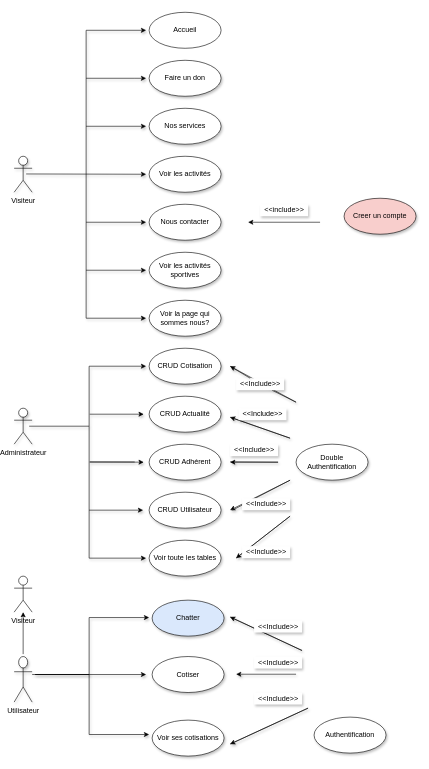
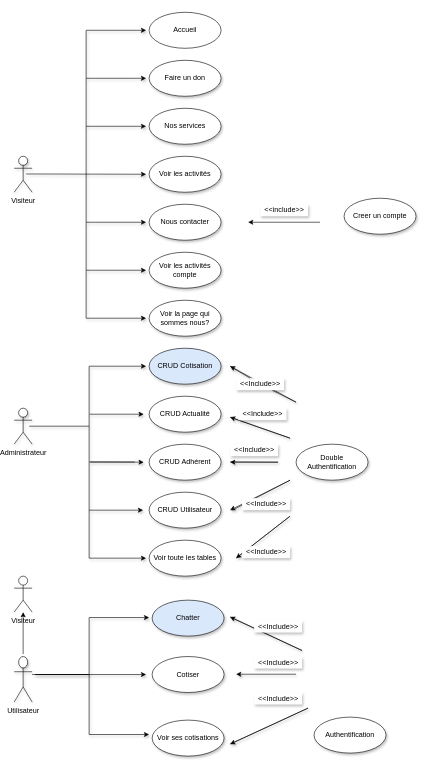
  <mxCell id="0" />
  <mxCell id="1" parent="0" />
  <mxCell id="2" value="&lt;span&gt;Accueil&lt;/span&gt;" style="ellipse;whiteSpace=wrap;html=1;fillColor=#FFFFFF;" parent="1" vertex="1"><mxGeometry x="245" y="20" width="120" height="60" as="geometry" /></mxCell>
  <mxCell id="3" style="edgeStyle=orthogonalEdgeStyle;rounded=0;orthogonalLoop=1;jettySize=auto;html=1;fillColor=#FFFFFF;shadow=1;" parent="1" edge="1"><mxGeometry relative="1" as="geometry"><mxPoint x="45" y="710" as="sourcePoint" /><mxPoint x="240" y="610" as="targetPoint" /><Array as="points"><mxPoint x="145" y="710" /><mxPoint x="145" y="610" /></Array></mxGeometry></mxCell>
  <mxCell id="4" style="edgeStyle=orthogonalEdgeStyle;rounded=0;orthogonalLoop=1;jettySize=auto;html=1;fillColor=#FFFFFF;shadow=1;" parent="1" edge="1"><mxGeometry relative="1" as="geometry"><mxPoint x="146" y="690" as="sourcePoint" /><mxPoint x="236" y="690" as="targetPoint" /><Array as="points"><mxPoint x="236" y="689.88" /></Array></mxGeometry></mxCell>
  <mxCell id="5" style="edgeStyle=orthogonalEdgeStyle;rounded=0;orthogonalLoop=1;jettySize=auto;html=1;fillColor=#FFFFFF;shadow=1;" parent="1" edge="1"><mxGeometry relative="1" as="geometry"><mxPoint x="220.97" y="769.66" as="sourcePoint" /><mxPoint x="236" y="770" as="targetPoint" /><Array as="points"><mxPoint x="145.97" y="769.66" /><mxPoint x="350.97" y="769.66" /></Array></mxGeometry></mxCell>
  <mxCell id="6" style="edgeStyle=orthogonalEdgeStyle;rounded=0;orthogonalLoop=1;jettySize=auto;html=1;entryX=0;entryY=0.5;entryDx=0;entryDy=0;fillColor=#FFFFFF;shadow=1;" parent="1" edge="1"><mxGeometry relative="1" as="geometry"><mxPoint x="145" y="710" as="sourcePoint" /><mxPoint x="240" y="930" as="targetPoint" /><Array as="points"><mxPoint x="145" y="930" /></Array></mxGeometry></mxCell>
  <mxCell id="7" value="&lt;font style=&quot;vertical-align: inherit&quot;&gt;&lt;font style=&quot;vertical-align: inherit&quot;&gt;Administrateur&lt;/font&gt;&lt;/font&gt;" style="shape=umlActor;verticalLabelPosition=bottom;verticalAlign=top;html=1;outlineConnect=0;fillColor=#FFFFFF;shadow=1;" parent="1" vertex="1"><mxGeometry x="20" y="680" width="30" height="60" as="geometry" /></mxCell>
  <mxCell id="8" style="edgeStyle=orthogonalEdgeStyle;rounded=0;orthogonalLoop=1;jettySize=auto;html=1;entryX=0;entryY=0.5;entryDx=0;entryDy=0;fillColor=#FFFFFF;shadow=1;" parent="1" edge="1"><mxGeometry relative="1" as="geometry"><mxPoint x="55" y="1124" as="sourcePoint" /><mxPoint x="245" y="1029" as="targetPoint" /><Array as="points"><mxPoint x="145" y="1124" /><mxPoint x="145" y="1029" /></Array></mxGeometry></mxCell>
  <mxCell id="9" style="edgeStyle=orthogonalEdgeStyle;rounded=0;orthogonalLoop=1;jettySize=auto;html=1;fillColor=#FFFFFF;shadow=1;" parent="1" source="11" edge="1"><mxGeometry relative="1" as="geometry"><mxPoint x="240" y="1124" as="targetPoint" /><Array as="points"><mxPoint x="90" y="1124" /><mxPoint x="90" y="1124" /></Array></mxGeometry></mxCell>
  <mxCell id="10" style="edgeStyle=orthogonalEdgeStyle;rounded=0;orthogonalLoop=1;jettySize=auto;html=1;entryX=0;entryY=0.5;entryDx=0;entryDy=0;fillColor=#FFFFFF;shadow=1;" parent="1" edge="1"><mxGeometry relative="1" as="geometry"><mxPoint x="55" y="1124" as="sourcePoint" /><mxPoint x="245" y="1224" as="targetPoint" /><Array as="points"><mxPoint x="145" y="1124" /><mxPoint x="145" y="1224" /></Array></mxGeometry></mxCell>
  <mxCell id="11" value="&lt;font style=&quot;vertical-align: inherit&quot;&gt;&lt;font style=&quot;vertical-align: inherit&quot;&gt;Utilisateur&lt;/font&gt;&lt;/font&gt;" style="shape=umlActor;verticalLabelPosition=bottom;verticalAlign=top;html=1;outlineConnect=0;fillColor=#FFFFFF;shadow=1;" parent="1" vertex="1"><mxGeometry x="20" y="1094" width="30" height="76" as="geometry" /></mxCell>
  <mxCell id="12" value="" style="endArrow=classic;html=1;rounded=0;fillColor=#FFFFFF;shadow=1;" parent="1" edge="1"><mxGeometry width="50" height="50" relative="1" as="geometry"><mxPoint x="380" y="1028" as="sourcePoint" /><mxPoint x="380" y="1028" as="targetPoint" /><Array as="points"><mxPoint x="500" y="1084" /></Array></mxGeometry></mxCell>
  <mxCell id="13" value="" style="endArrow=classic;html=1;rounded=0;fillColor=#FFFFFF;shadow=1;" parent="1" edge="1"><mxGeometry width="50" height="50" relative="1" as="geometry"><mxPoint x="380" y="1240" as="sourcePoint" /><mxPoint x="380" y="1240" as="targetPoint" /><Array as="points"><mxPoint x="510" y="1180" /></Array></mxGeometry></mxCell>
  <mxCell id="14" value="" style="endArrow=classic;html=1;rounded=0;fillColor=#FFFFFF;shadow=1;" parent="1" edge="1"><mxGeometry width="50" height="50" relative="1" as="geometry"><mxPoint x="490" y="1123.5" as="sourcePoint" /><mxPoint x="390" y="1123.5" as="targetPoint" /></mxGeometry></mxCell>
  <mxCell id="15" value="&amp;lt;&amp;lt;Include&amp;gt;&amp;gt;" style="text;html=1;align=center;verticalAlign=middle;resizable=0;points=[];autosize=1;strokeColor=none;fillColor=#FFFFFF;shadow=1;" parent="1" vertex="1"><mxGeometry x="420" y="1034" width="80" height="20" as="geometry" /></mxCell>
  <mxCell id="16" value="&amp;lt;&amp;lt;Include&amp;gt;&amp;gt;" style="text;html=1;align=center;verticalAlign=middle;resizable=0;points=[];autosize=1;strokeColor=none;fillColor=#FFFFFF;shadow=1;" parent="1" vertex="1"><mxGeometry x="420" y="1094" width="80" height="20" as="geometry" /></mxCell>
  <mxCell id="17" value="&amp;lt;&amp;lt;Include&amp;gt;&amp;gt;" style="text;html=1;align=center;verticalAlign=middle;resizable=0;points=[];autosize=1;strokeColor=none;fillColor=#FFFFFF;shadow=1;" parent="1" vertex="1"><mxGeometry x="420" y="1154" width="80" height="20" as="geometry" /></mxCell>
- <mxCell id="18" value="&lt;span&gt;CRUD Cotisation&lt;/span&gt;" style="ellipse;whiteSpace=wrap;html=1;fillColor=#FFFFFF;shadow=1;" parent="1" vertex="1"><mxGeometry x="245" y="580" width="120" height="60" as="geometry" /></mxCell>
+ <mxCell id="18" value="&lt;span&gt;CRUD Cotisation&lt;/span&gt;" style="ellipse;whiteSpace=wrap;html=1;fillColor=#dae8fc;shadow=1;" parent="1" vertex="1"><mxGeometry x="245" y="580" width="120" height="60" as="geometry" /></mxCell>
  <mxCell id="19" value="&lt;span&gt;CRUD Actualité&lt;/span&gt;" style="ellipse;whiteSpace=wrap;html=1;fillColor=#FFFFFF;shadow=1;" parent="1" vertex="1"><mxGeometry x="245" y="660" width="120" height="60" as="geometry" /></mxCell>
  <mxCell id="20" value="&lt;span&gt;CRUD Adhérent&lt;/span&gt;" style="ellipse;whiteSpace=wrap;html=1;fillColor=#FFFFFF;shadow=1;" parent="1" vertex="1"><mxGeometry x="245" y="740" width="120" height="60" as="geometry" /></mxCell>
  <mxCell id="21" value="" style="endArrow=classic;html=1;rounded=0;fillColor=#FFFFFF;shadow=1;" parent="1" edge="1"><mxGeometry width="50" height="50" relative="1" as="geometry"><mxPoint x="145" y="850" as="sourcePoint" /><mxPoint x="235" y="850" as="targetPoint" /></mxGeometry></mxCell>
  <mxCell id="22" value="&lt;span&gt;CRUD Utilisateur&lt;/span&gt;" style="ellipse;whiteSpace=wrap;html=1;fillColor=#FFFFFF;shadow=1;" parent="1" vertex="1"><mxGeometry x="245" y="820" width="120" height="60" as="geometry" /></mxCell>
  <mxCell id="23" value="Voir toute les tables" style="ellipse;whiteSpace=wrap;html=1;fillColor=#FFFFFF;shadow=1;" parent="1" vertex="1"><mxGeometry x="245" y="900" width="120" height="60" as="geometry" /></mxCell>
  <mxCell id="24" value="&lt;span&gt;Double Authentification&lt;/span&gt;" style="ellipse;whiteSpace=wrap;html=1;fillColor=#FFFFFF;shadow=1;" parent="1" vertex="1"><mxGeometry x="490" y="740" width="120" height="60" as="geometry" /></mxCell>
  <mxCell id="25" value="&lt;span&gt;Chatter&lt;/span&gt;" style="ellipse;whiteSpace=wrap;html=1;fillColor=#dae8fc;shadow=1;" parent="1" vertex="1"><mxGeometry x="250" y="1000" width="120" height="60" as="geometry" /></mxCell>
  <mxCell id="26" value="&lt;span&gt;Cotiser&lt;/span&gt;" style="ellipse;whiteSpace=wrap;html=1;fillColor=#FFFFFF;shadow=1;" parent="1" vertex="1"><mxGeometry x="250" y="1094" width="120" height="60" as="geometry" /></mxCell>
  <mxCell id="27" value="&lt;span&gt;Voir ses cotisations&lt;/span&gt;" style="ellipse;whiteSpace=wrap;html=1;fillColor=#FFFFFF;shadow=1;" parent="1" vertex="1"><mxGeometry x="250" y="1200" width="120" height="60" as="geometry" /></mxCell>
  <mxCell id="28" value="&lt;span&gt;Authentification&lt;/span&gt;" style="ellipse;whiteSpace=wrap;html=1;fillColor=#FFFFFF;shadow=1;" parent="1" vertex="1"><mxGeometry x="520" y="1195" width="120" height="60" as="geometry" /></mxCell>
  <mxCell id="29" value="" style="endArrow=classic;html=1;rounded=0;fillColor=#FFFFFF;shadow=1;" parent="1" edge="1"><mxGeometry width="50" height="50" relative="1" as="geometry"><mxPoint x="380" y="769.5" as="sourcePoint" /><mxPoint x="380" y="770" as="targetPoint" /><Array as="points"><mxPoint x="460" y="770" /></Array></mxGeometry></mxCell>
  <mxCell id="30" value="" style="endArrow=classic;html=1;rounded=0;fillColor=#FFFFFF;shadow=1;" parent="1" edge="1"><mxGeometry width="50" height="50" relative="1" as="geometry"><mxPoint x="384" y="850" as="sourcePoint" /><mxPoint x="380" y="850" as="targetPoint" /><Array as="points"><mxPoint x="480" y="800" /></Array></mxGeometry></mxCell>
  <mxCell id="31" value="" style="endArrow=classic;html=1;rounded=0;fillColor=#FFFFFF;shadow=1;" parent="1" edge="1"><mxGeometry width="50" height="50" relative="1" as="geometry"><mxPoint x="390" y="930" as="sourcePoint" /><mxPoint x="390" y="930" as="targetPoint" /><Array as="points"><mxPoint x="480" y="860" /></Array></mxGeometry></mxCell>
  <mxCell id="32" value="" style="endArrow=classic;html=1;rounded=0;fillColor=#FFFFFF;shadow=1;" parent="1" edge="1"><mxGeometry width="50" height="50" relative="1" as="geometry"><mxPoint x="380" y="695" as="sourcePoint" /><mxPoint x="380" y="695" as="targetPoint" /><Array as="points"><mxPoint x="480" y="730" /></Array></mxGeometry></mxCell>
  <mxCell id="33" value="" style="endArrow=classic;html=1;rounded=0;fillColor=#FFFFFF;shadow=1;startArrow=none;" parent="1" edge="1" source="57"><mxGeometry width="50" height="50" relative="1" as="geometry"><mxPoint x="380" y="610" as="sourcePoint" /><mxPoint x="380" y="610" as="targetPoint" /><Array as="points"><mxPoint x="490" y="670" /></Array></mxGeometry></mxCell>
  <mxCell id="34" value="&amp;lt;&amp;lt;Include&amp;gt;&amp;gt;" style="text;html=1;align=center;verticalAlign=middle;resizable=0;points=[];autosize=1;strokeColor=none;fillColor=#FFFFFF;shadow=1;" parent="1" vertex="1"><mxGeometry x="394" y="680" width="80" height="20" as="geometry" /></mxCell>
  <mxCell id="35" value="&amp;lt;&amp;lt;Include&amp;gt;&amp;gt;" style="text;html=1;align=center;verticalAlign=middle;resizable=0;points=[];autosize=1;strokeColor=none;fillColor=#FFFFFF;shadow=1;" parent="1" vertex="1"><mxGeometry x="380" y="740" width="80" height="20" as="geometry" /></mxCell>
  <mxCell id="36" value="&amp;lt;&amp;lt;Include&amp;gt;&amp;gt;" style="text;html=1;align=center;verticalAlign=middle;resizable=0;points=[];autosize=1;strokeColor=none;fillColor=#FFFFFF;shadow=1;" parent="1" vertex="1"><mxGeometry x="400" y="830" width="80" height="20" as="geometry" /></mxCell>
  <mxCell id="37" value="&amp;lt;&amp;lt;Include&amp;gt;&amp;gt;" style="text;html=1;align=center;verticalAlign=middle;resizable=0;points=[];autosize=1;strokeColor=none;fillColor=#FFFFFF;shadow=1;" parent="1" vertex="1"><mxGeometry x="400" y="910" width="80" height="20" as="geometry" /></mxCell>
  <mxCell id="38" value="" style="endArrow=classic;html=1;rounded=0;fillColor=#FFFFFF;shadow=1;" parent="1" edge="1"><mxGeometry width="50" height="50" relative="1" as="geometry"><mxPoint x="140" y="210" as="sourcePoint" /><mxPoint x="240" y="210" as="targetPoint" /></mxGeometry></mxCell>
  <mxCell id="39" value="" style="endArrow=classic;html=1;rounded=0;fillColor=#FFFFFF;shadow=1;" parent="1" edge="1"><mxGeometry width="50" height="50" relative="1" as="geometry"><mxPoint x="40" y="289.5" as="sourcePoint" /><mxPoint x="240" y="290" as="targetPoint" /></mxGeometry></mxCell>
  <mxCell id="40" value="" style="endArrow=none;html=1;rounded=0;fillColor=#FFFFFF;shadow=1;" parent="1" edge="1"><mxGeometry width="50" height="50" relative="1" as="geometry"><mxPoint x="140" y="530" as="sourcePoint" /><mxPoint x="140" y="200" as="targetPoint" /></mxGeometry></mxCell>
  <mxCell id="41" value="" style="endArrow=classic;html=1;rounded=0;fillColor=#FFFFFF;shadow=1;" parent="1" edge="1"><mxGeometry width="50" height="50" relative="1" as="geometry"><mxPoint x="140" y="370" as="sourcePoint" /><mxPoint x="240" y="370" as="targetPoint" /></mxGeometry></mxCell>
  <mxCell id="42" value="" style="endArrow=classic;html=1;rounded=0;fillColor=#FFFFFF;shadow=1;" parent="1" edge="1"><mxGeometry width="50" height="50" relative="1" as="geometry"><mxPoint x="140" y="450" as="sourcePoint" /><mxPoint x="240" y="450" as="targetPoint" /></mxGeometry></mxCell>
  <mxCell id="43" value="" style="endArrow=classic;html=1;rounded=0;fillColor=#FFFFFF;shadow=1;" parent="1" edge="1"><mxGeometry width="50" height="50" relative="1" as="geometry"><mxPoint x="140" y="530" as="sourcePoint" /><mxPoint x="240" y="530" as="targetPoint" /><Array as="points"><mxPoint x="230" y="530" /></Array></mxGeometry></mxCell>
  <mxCell id="44" value="" style="endArrow=none;html=1;rounded=0;fillColor=#FFFFFF;shadow=1;" parent="1" edge="1"><mxGeometry width="50" height="50" relative="1" as="geometry"><mxPoint x="140" y="200" as="sourcePoint" /><mxPoint x="140" y="50" as="targetPoint" /></mxGeometry></mxCell>
  <mxCell id="45" value="" style="endArrow=classic;html=1;rounded=0;fillColor=#FFFFFF;shadow=1;" parent="1" edge="1"><mxGeometry width="50" height="50" relative="1" as="geometry"><mxPoint x="140" y="130" as="sourcePoint" /><mxPoint x="240" y="130" as="targetPoint" /><Array as="points"><mxPoint x="220" y="130" /></Array></mxGeometry></mxCell>
  <mxCell id="46" value="" style="endArrow=classic;html=1;rounded=0;fillColor=#FFFFFF;shadow=1;" parent="1" edge="1"><mxGeometry width="50" height="50" relative="1" as="geometry"><mxPoint x="140" y="50" as="sourcePoint" /><mxPoint x="240" y="50" as="targetPoint" /></mxGeometry></mxCell>
  <mxCell id="47" value="" style="endArrow=classic;html=1;rounded=0;fillColor=#FFFFFF;shadow=1;" parent="1" edge="1"><mxGeometry width="50" height="50" relative="1" as="geometry"><mxPoint x="370" y="360" as="sourcePoint" /><mxPoint x="370" y="360" as="targetPoint" /></mxGeometry></mxCell>
  <mxCell id="48" value="&amp;lt;&amp;lt;include&amp;gt;&amp;gt;" style="text;html=1;align=center;verticalAlign=middle;resizable=0;points=[];autosize=1;strokeColor=none;fillColor=#FFFFFF;shadow=1;" parent="1" vertex="1"><mxGeometry x="430" y="340" width="80" height="20" as="geometry" /></mxCell>
  <mxCell id="49" value="&lt;span&gt;Faire un don&lt;/span&gt;" style="ellipse;whiteSpace=wrap;html=1;fillColor=#FFFFFF;shadow=1;" parent="1" vertex="1"><mxGeometry x="245" y="100" width="120" height="60" as="geometry" /></mxCell>
  <mxCell id="50" value="&lt;span&gt;Nos services&lt;/span&gt;" style="ellipse;whiteSpace=wrap;html=1;fillColor=#FFFFFF;shadow=1;" parent="1" vertex="1"><mxGeometry x="245" y="180" width="120" height="60" as="geometry" /></mxCell>
  <mxCell id="51" value="&lt;span&gt;Voir les activités&lt;/span&gt;" style="ellipse;whiteSpace=wrap;html=1;fillColor=#FFFFFF;shadow=1;" parent="1" vertex="1"><mxGeometry x="245" y="260" width="120" height="60" as="geometry" /></mxCell>
  <mxCell id="52" value="&lt;span&gt;Nous contacter&lt;/span&gt;" style="ellipse;whiteSpace=wrap;html=1;fillColor=#FFFFFF;shadow=1;" parent="1" vertex="1"><mxGeometry x="245" y="340" width="120" height="60" as="geometry" /></mxCell>
- <mxCell id="53" value="&lt;span&gt;Voir les activités sportives&lt;/span&gt;" style="ellipse;whiteSpace=wrap;html=1;fillColor=#FFFFFF;shadow=1;" parent="1" vertex="1"><mxGeometry x="245" y="420" width="120" height="60" as="geometry" /></mxCell>
+ <mxCell id="53" value="&lt;span&gt;Voir les activités compte&lt;/span&gt;" style="ellipse;whiteSpace=wrap;html=1;fillColor=#FFFFFF;shadow=1;" parent="1" vertex="1"><mxGeometry x="245" y="420" width="120" height="60" as="geometry" /></mxCell>
  <mxCell id="54" value="&lt;span&gt;Voir la page qui sommes nous?&lt;/span&gt;" style="ellipse;whiteSpace=wrap;html=1;fillColor=#FFFFFF;shadow=1;" parent="1" vertex="1"><mxGeometry x="245" y="500" width="120" height="60" as="geometry" /></mxCell>
- <mxCell id="55" value="&lt;span&gt;Creer un compte&lt;/span&gt;" style="ellipse;whiteSpace=wrap;html=1;fillColor=#f8cecc;shadow=1;" parent="1" vertex="1"><mxGeometry x="570" y="330" width="120" height="60" as="geometry" /></mxCell>
+ <mxCell id="55" value="&lt;span&gt;Creer un compte&lt;/span&gt;" style="ellipse;whiteSpace=wrap;html=1;fillColor=#FFFFFF;shadow=1;" parent="1" vertex="1"><mxGeometry x="570" y="330" width="120" height="60" as="geometry" /></mxCell>
  <mxCell id="56" value="Visiteur" style="shape=umlActor;verticalLabelPosition=bottom;verticalAlign=top;html=1;outlineConnect=0;fillColor=#FFFFFF;shadow=1;" parent="1" vertex="1"><mxGeometry x="20" y="260" width="30" height="60" as="geometry" /></mxCell>
  <mxCell id="57" value="&amp;lt;&amp;lt;Include&amp;gt;&amp;gt;" style="text;html=1;align=center;verticalAlign=middle;resizable=0;points=[];autosize=1;strokeColor=none;fillColor=#FFFFFF;shadow=1;" parent="1" vertex="1"><mxGeometry x="390" y="630" width="80" height="20" as="geometry" /></mxCell>
  <mxCell id="58" value="" style="endArrow=none;html=1;rounded=0;fillColor=#FFFFFF;shadow=1;" edge="1" parent="1" target="57"><mxGeometry width="50" height="50" relative="1" as="geometry"><mxPoint x="380" y="610" as="sourcePoint" /><mxPoint x="380" y="610" as="targetPoint" /><Array as="points" /></mxGeometry></mxCell>
  <mxCell id="59" value="" style="endArrow=classic;html=1;rounded=0;" edge="1" parent="1"><mxGeometry width="50" height="50" relative="1" as="geometry"><mxPoint x="530" y="370" as="sourcePoint" /><mxPoint x="410" y="370" as="targetPoint" /></mxGeometry></mxCell>
  <mxCell id="60" value="" style="edgeStyle=orthogonalEdgeStyle;rounded=0;orthogonalLoop=1;jettySize=auto;html=1;" edge="1" parent="1"><mxGeometry relative="1" as="geometry"><mxPoint x="35" y="1090" as="sourcePoint" /><mxPoint x="35" y="1020" as="targetPoint" /></mxGeometry></mxCell>
  <mxCell id="61" value="Visiteur" style="shape=umlActor;verticalLabelPosition=bottom;verticalAlign=top;html=1;outlineConnect=0;" vertex="1" parent="1"><mxGeometry x="20" y="960" width="30" height="60" as="geometry" /></mxCell>
